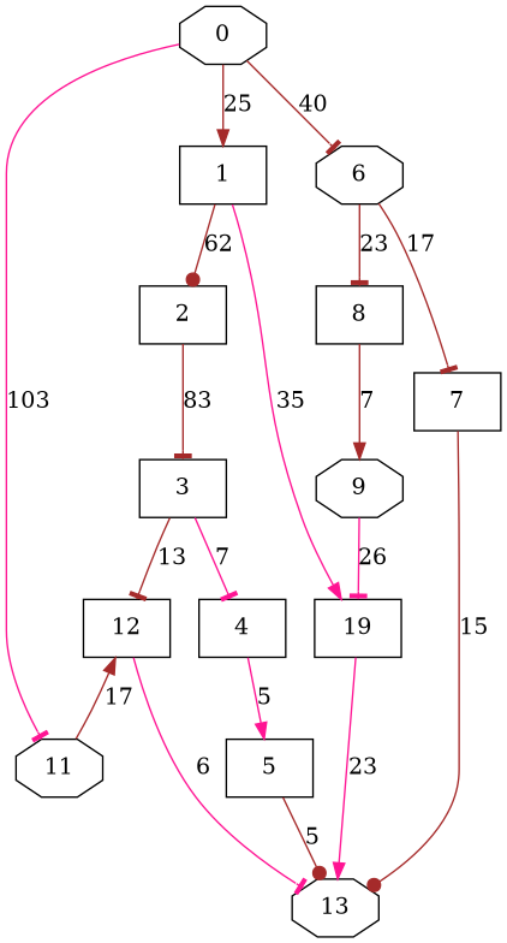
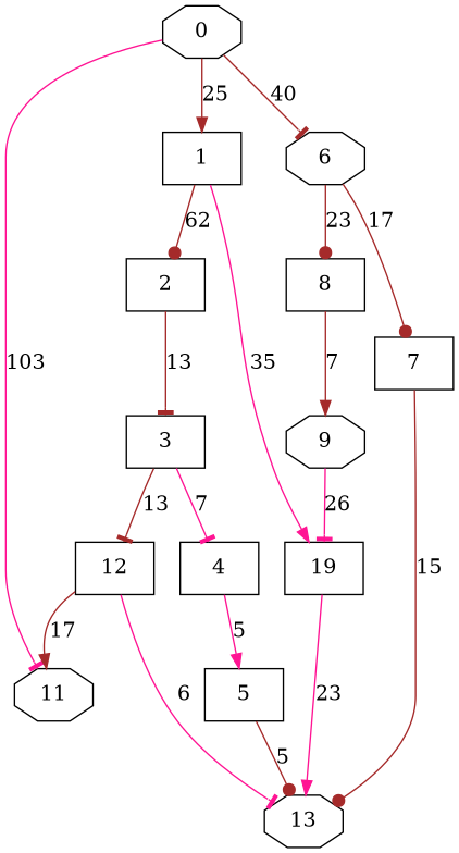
  digraph {
    node [shape=box]
    edge [arrowhead=tee color=brown]
    0 [shape=octagon]
    1
    6 [shape=octagon]
    11 [shape=octagon]
    2
    n6 [label=19]
    7
    8
    12
    3
    13 [shape=octagon]
    9 [shape=octagon]
    4
    5
    0 -> 1 [arrowhead=normal label=25]
    0 -> 6 [label=40]
    0 -> 11 [color=deeppink label=103]
    1 -> 2 [arrowhead=dot label=62]
    1 -> n6 [arrowhead=normal color=deeppink label=35]
-   6 -> 7 [label=17]
-   6 -> 8 [label=23]
-   11 -> 12 [arrowhead=normal label=17]
-   2 -> 3 [label=83]
+   6 -> 7 [arrowhead=dot label=17]
+   6 -> 8 [arrowhead=dot label=23]
+   12 -> 11 [arrowhead=normal label=17]
+   2 -> 3 [label=13]
    n6 -> 13 [arrowhead=normal color=deeppink label=23]
    7 -> 13 [arrowhead=dot label=15]
    8 -> 9 [arrowhead=normal label=7]
    12 -> 13 [color=deeppink label=6]
    3 -> 12 [label=13]
    3 -> 4 [color=deeppink label=7]
    9 -> n6 [color=deeppink label=26]
    4 -> 5 [arrowhead=normal color=deeppink label=5]
    5 -> 13 [arrowhead=dot label=5]
  }
